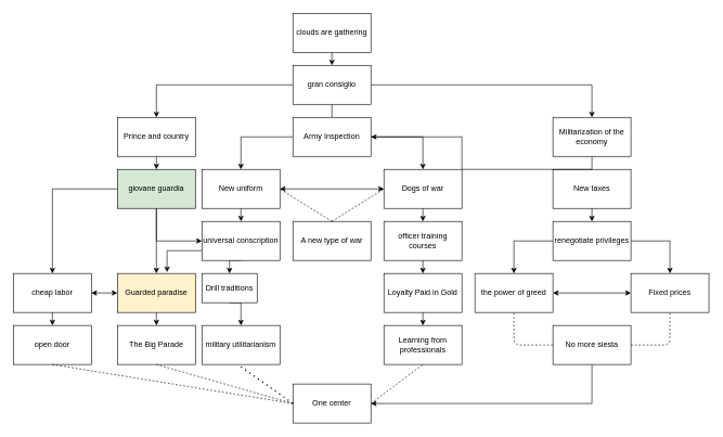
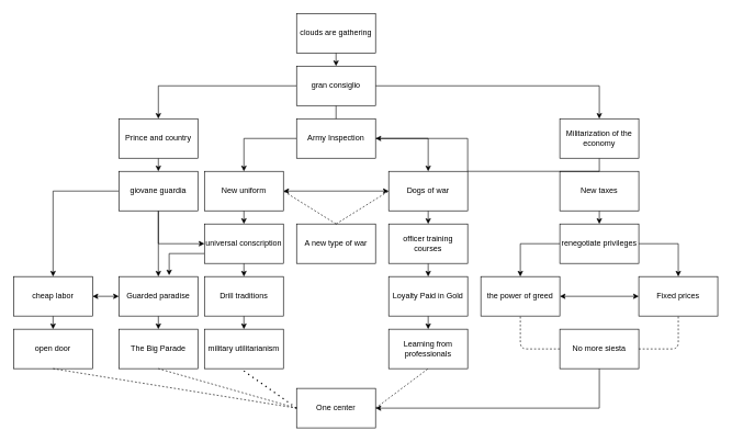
  <mxCell id="0" />
  <mxCell id="1" parent="0" />
  <mxCell id="2" style="edgeStyle=orthogonalEdgeStyle;rounded=0;orthogonalLoop=1;jettySize=auto;html=1;exitX=0.5;exitY=1;exitDx=0;exitDy=0;entryX=0.5;entryY=0;entryDx=0;entryDy=0;" edge="1" parent="1" source="3" target="15"><mxGeometry relative="1" as="geometry" /></mxCell>
  <mxCell id="3" value="clouds are gathering" style="rounded=0;whiteSpace=wrap;html=1;" vertex="1" parent="1"><mxGeometry x="450" y="20" width="120" height="60" as="geometry" /></mxCell>
  <mxCell id="4" style="edgeStyle=orthogonalEdgeStyle;rounded=0;orthogonalLoop=1;jettySize=auto;html=1;exitX=0.5;exitY=1;exitDx=0;exitDy=0;entryX=0.5;entryY=0;entryDx=0;entryDy=0;" edge="1" parent="1" source="5" target="46"><mxGeometry relative="1" as="geometry" /></mxCell>
  <mxCell id="5" value="New taxes" style="rounded=0;whiteSpace=wrap;html=1;" vertex="1" parent="1"><mxGeometry x="850" y="260" width="120" height="60" as="geometry" /></mxCell>
  <mxCell id="6" style="edgeStyle=orthogonalEdgeStyle;rounded=0;orthogonalLoop=1;jettySize=auto;html=1;exitX=0;exitY=0.5;exitDx=0;exitDy=0;entryX=0.5;entryY=0;entryDx=0;entryDy=0;" edge="1" parent="1" source="8" target="17"><mxGeometry relative="1" as="geometry" /></mxCell>
  <mxCell id="7" style="edgeStyle=orthogonalEdgeStyle;rounded=0;orthogonalLoop=1;jettySize=auto;html=1;exitX=1;exitY=0.5;exitDx=0;exitDy=0;entryX=0.5;entryY=0;entryDx=0;entryDy=0;" edge="1" parent="1" source="8" target="34"><mxGeometry relative="1" as="geometry" /></mxCell>
  <mxCell id="8" value="Army Inspection" style="rounded=0;whiteSpace=wrap;html=1;" vertex="1" parent="1"><mxGeometry x="450" y="180" width="120" height="60" as="geometry" /></mxCell>
  <mxCell id="9" style="edgeStyle=orthogonalEdgeStyle;rounded=0;orthogonalLoop=1;jettySize=auto;html=1;exitX=0.5;exitY=1;exitDx=0;exitDy=0;entryX=1;entryY=0.5;entryDx=0;entryDy=0;" edge="1" parent="1" source="10" target="38"><mxGeometry relative="1" as="geometry" /></mxCell>
  <mxCell id="10" value="No more siesta" style="rounded=0;whiteSpace=wrap;html=1;" vertex="1" parent="1"><mxGeometry x="850" y="500" width="120" height="60" as="geometry" /></mxCell>
  <mxCell id="11" value="military utilitarianism" style="rounded=0;whiteSpace=wrap;html=1;" vertex="1" parent="1"><mxGeometry x="310" y="500" width="120" height="60" as="geometry" /></mxCell>
  <mxCell id="12" style="edgeStyle=orthogonalEdgeStyle;rounded=0;orthogonalLoop=1;jettySize=auto;html=1;exitX=0.5;exitY=1;exitDx=0;exitDy=0;entryX=0.5;entryY=0;entryDx=0;entryDy=0;endArrow=none;" edge="1" parent="1" source="15" target="8"><mxGeometry relative="1" as="geometry" /></mxCell>
  <mxCell id="13" style="edgeStyle=orthogonalEdgeStyle;rounded=0;orthogonalLoop=1;jettySize=auto;html=1;exitX=0;exitY=0.5;exitDx=0;exitDy=0;entryX=0.5;entryY=0;entryDx=0;entryDy=0;" edge="1" parent="1" source="15" target="26"><mxGeometry relative="1" as="geometry" /></mxCell>
  <mxCell id="14" style="edgeStyle=orthogonalEdgeStyle;rounded=0;orthogonalLoop=1;jettySize=auto;html=1;exitX=1;exitY=0.5;exitDx=0;exitDy=0;entryX=0.5;entryY=0;entryDx=0;entryDy=0;" edge="1" parent="1" source="15" target="22"><mxGeometry relative="1" as="geometry" /></mxCell>
  <mxCell id="15" value="gran сonsiglio" style="rounded=0;whiteSpace=wrap;html=1;" vertex="1" parent="1"><mxGeometry x="450" y="100" width="120" height="60" as="geometry" /></mxCell>
  <mxCell id="16" style="edgeStyle=orthogonalEdgeStyle;rounded=0;orthogonalLoop=1;jettySize=auto;html=1;exitX=0.5;exitY=1;exitDx=0;exitDy=0;entryX=0.5;entryY=0;entryDx=0;entryDy=0;" edge="1" parent="1" source="17" target="20"><mxGeometry relative="1" as="geometry" /></mxCell>
  <mxCell id="17" value="New uniform" style="rounded=0;whiteSpace=wrap;html=1;" vertex="1" parent="1"><mxGeometry x="310" y="260" width="120" height="60" as="geometry" /></mxCell>
  <mxCell id="18" style="edgeStyle=orthogonalEdgeStyle;rounded=0;orthogonalLoop=1;jettySize=auto;html=1;exitX=0;exitY=0.75;exitDx=0;exitDy=0;entryX=0.637;entryY=-0.032;entryDx=0;entryDy=0;entryPerimeter=0;" edge="1" parent="1" source="20" target="24"><mxGeometry relative="1" as="geometry" /></mxCell>
  <mxCell id="19" style="edgeStyle=orthogonalEdgeStyle;rounded=0;orthogonalLoop=1;jettySize=auto;html=1;exitX=0.5;exitY=1;exitDx=0;exitDy=0;entryX=0.5;entryY=0;entryDx=0;entryDy=0;" edge="1" parent="1" source="20" target="41"><mxGeometry relative="1" as="geometry" /></mxCell>
  <mxCell id="20" value="universal conscription" style="rounded=0;whiteSpace=wrap;html=1;" vertex="1" parent="1"><mxGeometry x="310" y="340" width="120" height="60" as="geometry" /></mxCell>
  <mxCell id="21" style="edgeStyle=orthogonalEdgeStyle;rounded=0;orthogonalLoop=1;jettySize=auto;html=1;exitX=0.5;exitY=1;exitDx=0;exitDy=0;" edge="1" parent="1" source="22" target="8"><mxGeometry relative="1" as="geometry" /></mxCell>
  <mxCell id="22" value="Militarization of the economy" style="rounded=0;whiteSpace=wrap;html=1;" vertex="1" parent="1"><mxGeometry x="850" y="180" width="120" height="60" as="geometry" /></mxCell>
  <mxCell id="23" style="edgeStyle=orthogonalEdgeStyle;rounded=0;orthogonalLoop=1;jettySize=auto;html=1;exitX=0.5;exitY=1;exitDx=0;exitDy=0;entryX=0.5;entryY=0;entryDx=0;entryDy=0;" edge="1" parent="1" source="24" target="47"><mxGeometry relative="1" as="geometry" /></mxCell>
- <mxCell id="24" value="Guarded paradise" style="rounded=0;whiteSpace=wrap;html=1;fillColor=#fff2cc;" vertex="1" parent="1"><mxGeometry x="180" y="420" width="120" height="60" as="geometry" /></mxCell>
+ <mxCell id="24" value="Guarded paradise" style="rounded=0;whiteSpace=wrap;html=1;" vertex="1" parent="1"><mxGeometry x="180" y="420" width="120" height="60" as="geometry" /></mxCell>
  <mxCell id="25" style="edgeStyle=orthogonalEdgeStyle;rounded=0;orthogonalLoop=1;jettySize=auto;html=1;exitX=0.5;exitY=1;exitDx=0;exitDy=0;entryX=0.5;entryY=0;entryDx=0;entryDy=0;" edge="1" parent="1" source="26" target="30"><mxGeometry relative="1" as="geometry" /></mxCell>
  <mxCell id="26" value="Prince and country" style="rounded=0;whiteSpace=wrap;html=1;" vertex="1" parent="1"><mxGeometry x="180" y="180" width="120" height="60" as="geometry" /></mxCell>
  <mxCell id="27" style="edgeStyle=orthogonalEdgeStyle;rounded=0;orthogonalLoop=1;jettySize=auto;html=1;exitX=0.5;exitY=1;exitDx=0;exitDy=0;entryX=0;entryY=0.5;entryDx=0;entryDy=0;" edge="1" parent="1" source="30" target="20"><mxGeometry relative="1" as="geometry" /></mxCell>
  <mxCell id="28" style="edgeStyle=orthogonalEdgeStyle;rounded=0;orthogonalLoop=1;jettySize=auto;html=1;exitX=0.5;exitY=1;exitDx=0;exitDy=0;entryX=0.5;entryY=0;entryDx=0;entryDy=0;" edge="1" parent="1" source="30" target="24"><mxGeometry relative="1" as="geometry" /></mxCell>
  <mxCell id="29" style="edgeStyle=orthogonalEdgeStyle;rounded=0;orthogonalLoop=1;jettySize=auto;html=1;exitX=0;exitY=0.5;exitDx=0;exitDy=0;entryX=0.5;entryY=0;entryDx=0;entryDy=0;" edge="1" parent="1" source="30" target="58"><mxGeometry relative="1" as="geometry" /></mxCell>
- <mxCell id="30" value="giovane guardia" style="rounded=0;whiteSpace=wrap;html=1;fillColor=#d5e8d4;" vertex="1" parent="1"><mxGeometry x="180" y="260" width="120" height="60" as="geometry" /></mxCell>
+ <mxCell id="30" value="giovane guardia" style="rounded=0;whiteSpace=wrap;html=1;" vertex="1" parent="1"><mxGeometry x="180" y="260" width="120" height="60" as="geometry" /></mxCell>
  <mxCell id="31" value="Fixed prices" style="rounded=0;whiteSpace=wrap;html=1;" vertex="1" parent="1"><mxGeometry x="970" y="420" width="120" height="60" as="geometry" /></mxCell>
  <mxCell id="32" value="A new type of war" style="rounded=0;whiteSpace=wrap;html=1;" vertex="1" parent="1"><mxGeometry x="450" y="340" width="120" height="60" as="geometry" /></mxCell>
  <mxCell id="33" style="edgeStyle=orthogonalEdgeStyle;rounded=0;orthogonalLoop=1;jettySize=auto;html=1;exitX=0.5;exitY=1;exitDx=0;exitDy=0;entryX=0.5;entryY=0;entryDx=0;entryDy=0;" edge="1" parent="1" source="34" target="43"><mxGeometry relative="1" as="geometry" /></mxCell>
  <mxCell id="34" value="Dogs of war" style="rounded=0;whiteSpace=wrap;html=1;" vertex="1" parent="1"><mxGeometry x="590" y="260" width="120" height="60" as="geometry" /></mxCell>
  <mxCell id="35" style="edgeStyle=orthogonalEdgeStyle;rounded=0;orthogonalLoop=1;jettySize=auto;html=1;exitX=0.5;exitY=1;exitDx=0;exitDy=0;entryX=0.5;entryY=0;entryDx=0;entryDy=0;" edge="1" parent="1" source="36" target="37"><mxGeometry relative="1" as="geometry" /></mxCell>
  <mxCell id="36" value="Loyalty Paid in Gold" style="rounded=0;whiteSpace=wrap;html=1;" vertex="1" parent="1"><mxGeometry x="590" y="420" width="120" height="60" as="geometry" /></mxCell>
  <mxCell id="37" value="Learning from professionals" style="rounded=0;whiteSpace=wrap;html=1;" vertex="1" parent="1"><mxGeometry x="590" y="500" width="120" height="60" as="geometry" /></mxCell>
  <mxCell id="38" value="One center" style="rounded=0;whiteSpace=wrap;html=1;" vertex="1" parent="1"><mxGeometry x="450" y="590" width="120" height="60" as="geometry" /></mxCell>
  <mxCell id="39" value="the power of greed" style="rounded=0;whiteSpace=wrap;html=1;" vertex="1" parent="1"><mxGeometry x="730" y="420" width="120" height="60" as="geometry" /></mxCell>
  <mxCell id="40" style="edgeStyle=orthogonalEdgeStyle;rounded=0;orthogonalLoop=1;jettySize=auto;html=1;exitX=0.5;exitY=1;exitDx=0;exitDy=0;entryX=0.5;entryY=0;entryDx=0;entryDy=0;" edge="1" parent="1" source="41" target="11"><mxGeometry relative="1" as="geometry" /></mxCell>
- <mxCell id="41" value="Drill traditions" style="rounded=0;whiteSpace=wrap;html=1;" vertex="1" parent="1"><mxGeometry x="310" y="420" width="85" height="45" as="geometry" /></mxCell>
+ <mxCell id="41" value="Drill traditions" style="rounded=0;whiteSpace=wrap;html=1;" vertex="1" parent="1"><mxGeometry x="310" y="420" width="120" height="60" as="geometry" /></mxCell>
  <mxCell id="42" style="edgeStyle=orthogonalEdgeStyle;rounded=0;orthogonalLoop=1;jettySize=auto;html=1;exitX=0.5;exitY=1;exitDx=0;exitDy=0;entryX=0.5;entryY=0;entryDx=0;entryDy=0;" edge="1" parent="1" source="43" target="36"><mxGeometry relative="1" as="geometry" /></mxCell>
  <mxCell id="43" value="officer training courses" style="rounded=0;whiteSpace=wrap;html=1;" vertex="1" parent="1"><mxGeometry x="590" y="340" width="120" height="60" as="geometry" /></mxCell>
  <mxCell id="44" style="edgeStyle=orthogonalEdgeStyle;rounded=0;orthogonalLoop=1;jettySize=auto;html=1;exitX=0;exitY=0.5;exitDx=0;exitDy=0;entryX=0.5;entryY=0;entryDx=0;entryDy=0;" edge="1" parent="1" source="46" target="39"><mxGeometry relative="1" as="geometry" /></mxCell>
  <mxCell id="45" style="edgeStyle=orthogonalEdgeStyle;rounded=0;orthogonalLoop=1;jettySize=auto;html=1;exitX=1;exitY=0.5;exitDx=0;exitDy=0;entryX=0.5;entryY=0;entryDx=0;entryDy=0;" edge="1" parent="1" source="46" target="31"><mxGeometry relative="1" as="geometry" /></mxCell>
  <mxCell id="46" value="renegotiate privileges" style="rounded=0;whiteSpace=wrap;html=1;" vertex="1" parent="1"><mxGeometry x="850" y="340" width="120" height="60" as="geometry" /></mxCell>
  <mxCell id="47" value="The Big Parade" style="rounded=0;whiteSpace=wrap;html=1;" vertex="1" parent="1"><mxGeometry x="180" y="500" width="120" height="60" as="geometry" /></mxCell>
  <mxCell id="48" value="" style="endArrow=classic;startArrow=classic;html=1;entryX=0;entryY=0.5;entryDx=0;entryDy=0;exitX=1;exitY=0.5;exitDx=0;exitDy=0;" edge="1" parent="1" source="17" target="34"><mxGeometry width="50" height="50" relative="1" as="geometry"><mxPoint x="440" y="340" as="sourcePoint" /><mxPoint x="490" y="290" as="targetPoint" /></mxGeometry></mxCell>
  <mxCell id="49" value="" style="endArrow=none;dashed=1;html=1;entryX=1;entryY=0.5;entryDx=0;entryDy=0;exitX=0.5;exitY=0;exitDx=0;exitDy=0;" edge="1" parent="1" source="32" target="17"><mxGeometry width="50" height="50" relative="1" as="geometry"><mxPoint x="440" y="480" as="sourcePoint" /><mxPoint x="490" y="430" as="targetPoint" /></mxGeometry></mxCell>
  <mxCell id="50" value="" style="endArrow=none;dashed=1;html=1;entryX=0;entryY=0.5;entryDx=0;entryDy=0;exitX=0.5;exitY=0;exitDx=0;exitDy=0;" edge="1" parent="1" source="32" target="34"><mxGeometry width="50" height="50" relative="1" as="geometry"><mxPoint x="440" y="480" as="sourcePoint" /><mxPoint x="490" y="430" as="targetPoint" /></mxGeometry></mxCell>
  <mxCell id="51" value="" style="endArrow=classic;startArrow=classic;html=1;entryX=0;entryY=0.5;entryDx=0;entryDy=0;exitX=1;exitY=0.5;exitDx=0;exitDy=0;" edge="1" parent="1" source="39" target="31"><mxGeometry width="50" height="50" relative="1" as="geometry"><mxPoint x="860" y="550" as="sourcePoint" /><mxPoint x="910" y="500" as="targetPoint" /></mxGeometry></mxCell>
  <mxCell id="52" value="" style="endArrow=none;dashed=1;html=1;entryX=0.5;entryY=1;entryDx=0;entryDy=0;exitX=0;exitY=0.5;exitDx=0;exitDy=0;" edge="1" parent="1" source="10" target="39"><mxGeometry width="50" height="50" relative="1" as="geometry"><mxPoint x="860" y="550" as="sourcePoint" /><mxPoint x="910" y="500" as="targetPoint" /><Array as="points"><mxPoint x="790" y="530" /></Array></mxGeometry></mxCell>
  <mxCell id="53" value="" style="endArrow=none;dashed=1;html=1;entryX=0.5;entryY=1;entryDx=0;entryDy=0;exitX=1;exitY=0.5;exitDx=0;exitDy=0;" edge="1" parent="1" source="10" target="31"><mxGeometry width="50" height="50" relative="1" as="geometry"><mxPoint x="860" y="550" as="sourcePoint" /><mxPoint x="910" y="500" as="targetPoint" /><Array as="points"><mxPoint x="1030" y="530" /></Array></mxGeometry></mxCell>
  <mxCell id="54" value="" style="endArrow=none;dashed=1;html=1;entryX=0.5;entryY=1;entryDx=0;entryDy=0;exitX=1;exitY=0.5;exitDx=0;exitDy=0;" edge="1" parent="1" source="38" target="37"><mxGeometry width="50" height="50" relative="1" as="geometry"><mxPoint x="580" y="570" as="sourcePoint" /><mxPoint x="630" y="520" as="targetPoint" /></mxGeometry></mxCell>
  <mxCell id="55" value="" style="endArrow=none;dashed=1;html=1;dashPattern=1 3;strokeWidth=2;entryX=0.461;entryY=1.002;entryDx=0;entryDy=0;entryPerimeter=0;exitX=0;exitY=0.5;exitDx=0;exitDy=0;" edge="1" parent="1" source="38" target="11"><mxGeometry width="50" height="50" relative="1" as="geometry"><mxPoint x="470" y="580" as="sourcePoint" /><mxPoint x="520" y="530" as="targetPoint" /></mxGeometry></mxCell>
  <mxCell id="56" value="" style="endArrow=none;dashed=1;html=1;entryX=0.5;entryY=1;entryDx=0;entryDy=0;" edge="1" parent="1" target="47"><mxGeometry width="50" height="50" relative="1" as="geometry"><mxPoint x="450" y="620" as="sourcePoint" /><mxPoint x="520" y="530" as="targetPoint" /></mxGeometry></mxCell>
  <mxCell id="57" style="edgeStyle=orthogonalEdgeStyle;rounded=0;orthogonalLoop=1;jettySize=auto;html=1;exitX=0.5;exitY=1;exitDx=0;exitDy=0;entryX=0.5;entryY=0;entryDx=0;entryDy=0;" edge="1" parent="1" source="58" target="60"><mxGeometry relative="1" as="geometry" /></mxCell>
  <mxCell id="58" value="cheap labor" style="rounded=0;whiteSpace=wrap;html=1;" vertex="1" parent="1"><mxGeometry x="20" y="420" width="120" height="60" as="geometry" /></mxCell>
  <mxCell id="59" value="" style="endArrow=classic;startArrow=classic;html=1;exitX=1;exitY=0.5;exitDx=0;exitDy=0;entryX=0;entryY=0.5;entryDx=0;entryDy=0;" edge="1" parent="1" source="58" target="24"><mxGeometry width="50" height="50" relative="1" as="geometry"><mxPoint x="370" y="380" as="sourcePoint" /><mxPoint x="420" y="330" as="targetPoint" /></mxGeometry></mxCell>
  <mxCell id="60" value="open door" style="rounded=0;whiteSpace=wrap;html=1;" vertex="1" parent="1"><mxGeometry x="20" y="500" width="120" height="60" as="geometry" /></mxCell>
  <mxCell id="61" value="" style="endArrow=none;dashed=1;html=1;exitX=0.5;exitY=1;exitDx=0;exitDy=0;entryX=0;entryY=0.5;entryDx=0;entryDy=0;" edge="1" parent="1" source="60" target="38"><mxGeometry width="50" height="50" relative="1" as="geometry"><mxPoint x="370" y="520" as="sourcePoint" /><mxPoint x="420" y="470" as="targetPoint" /></mxGeometry></mxCell>
